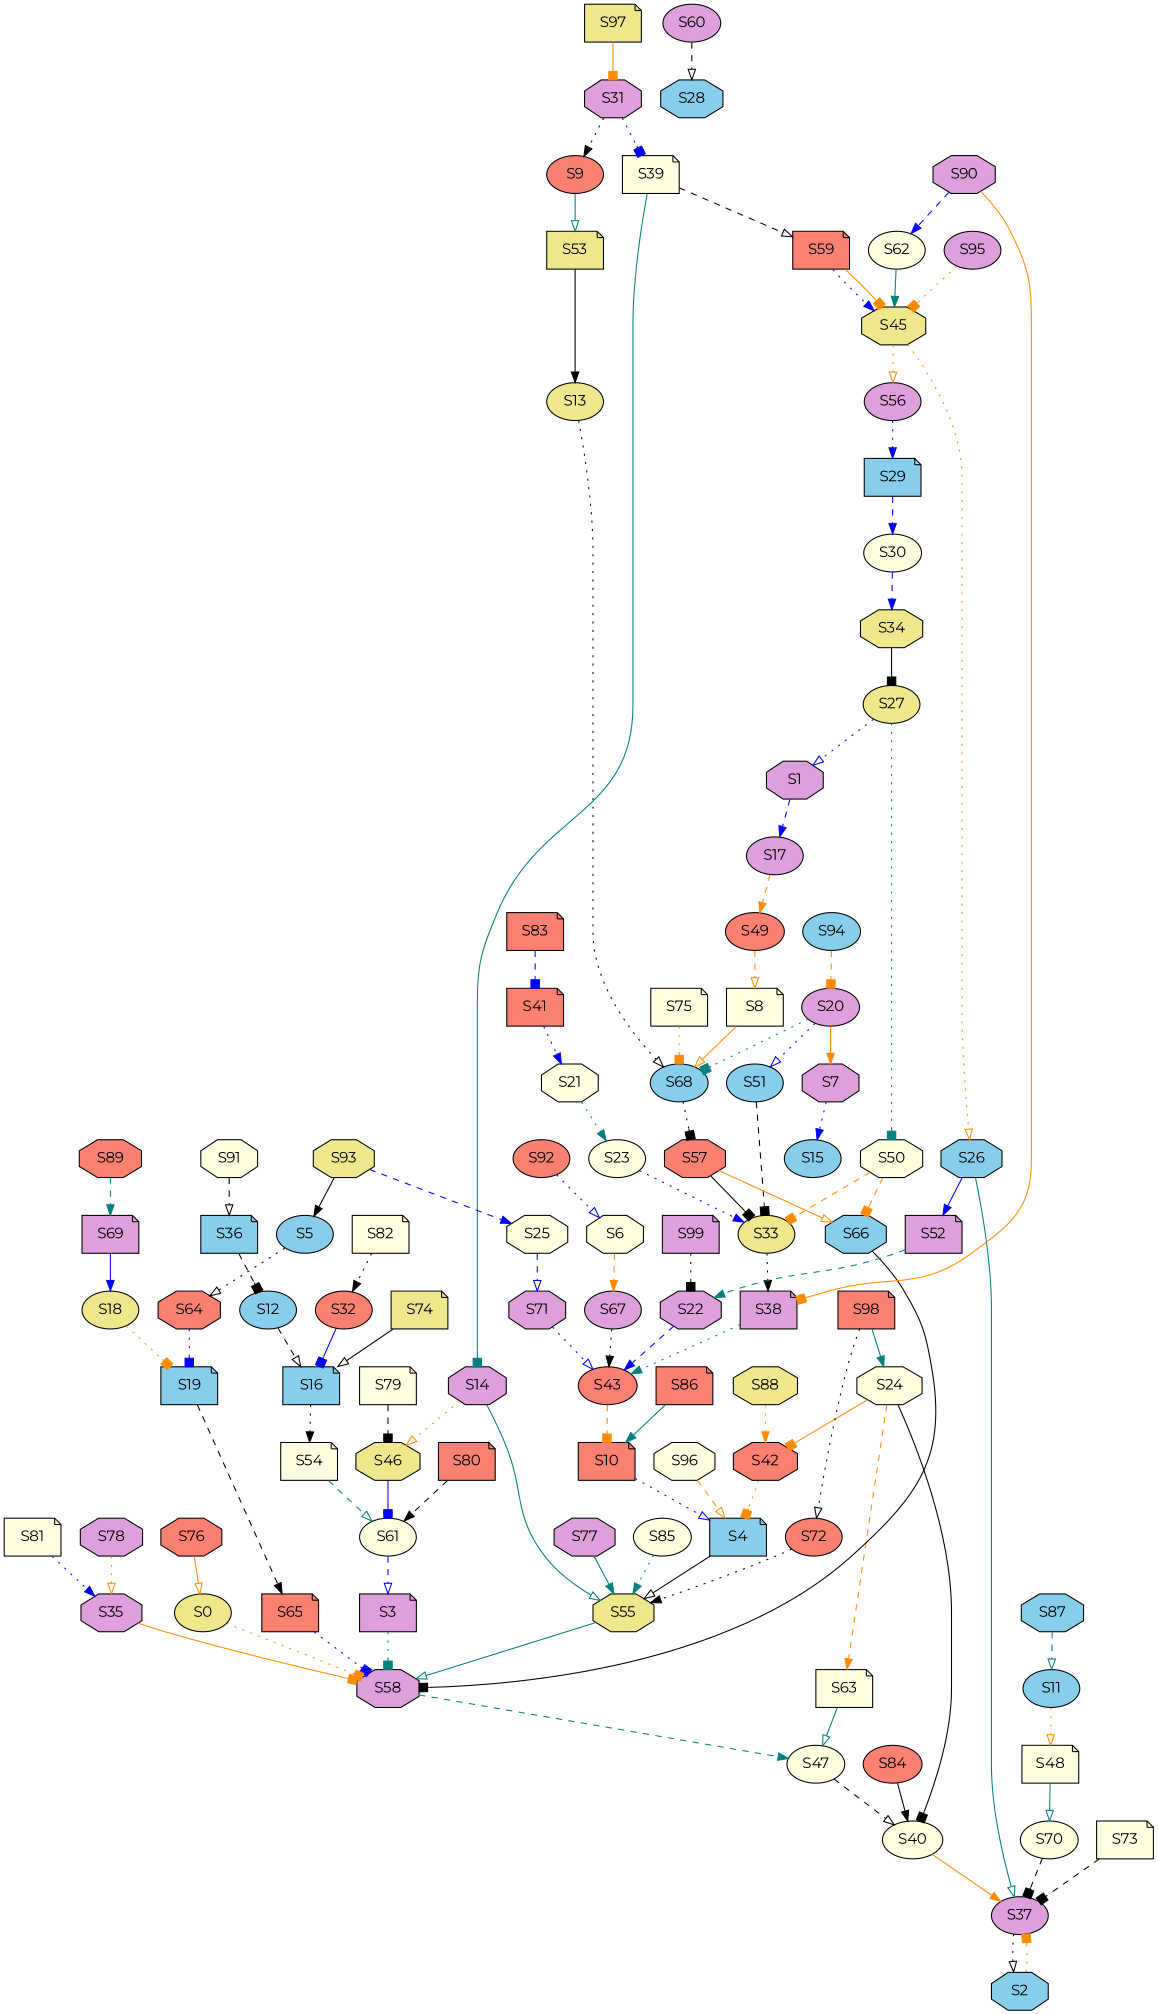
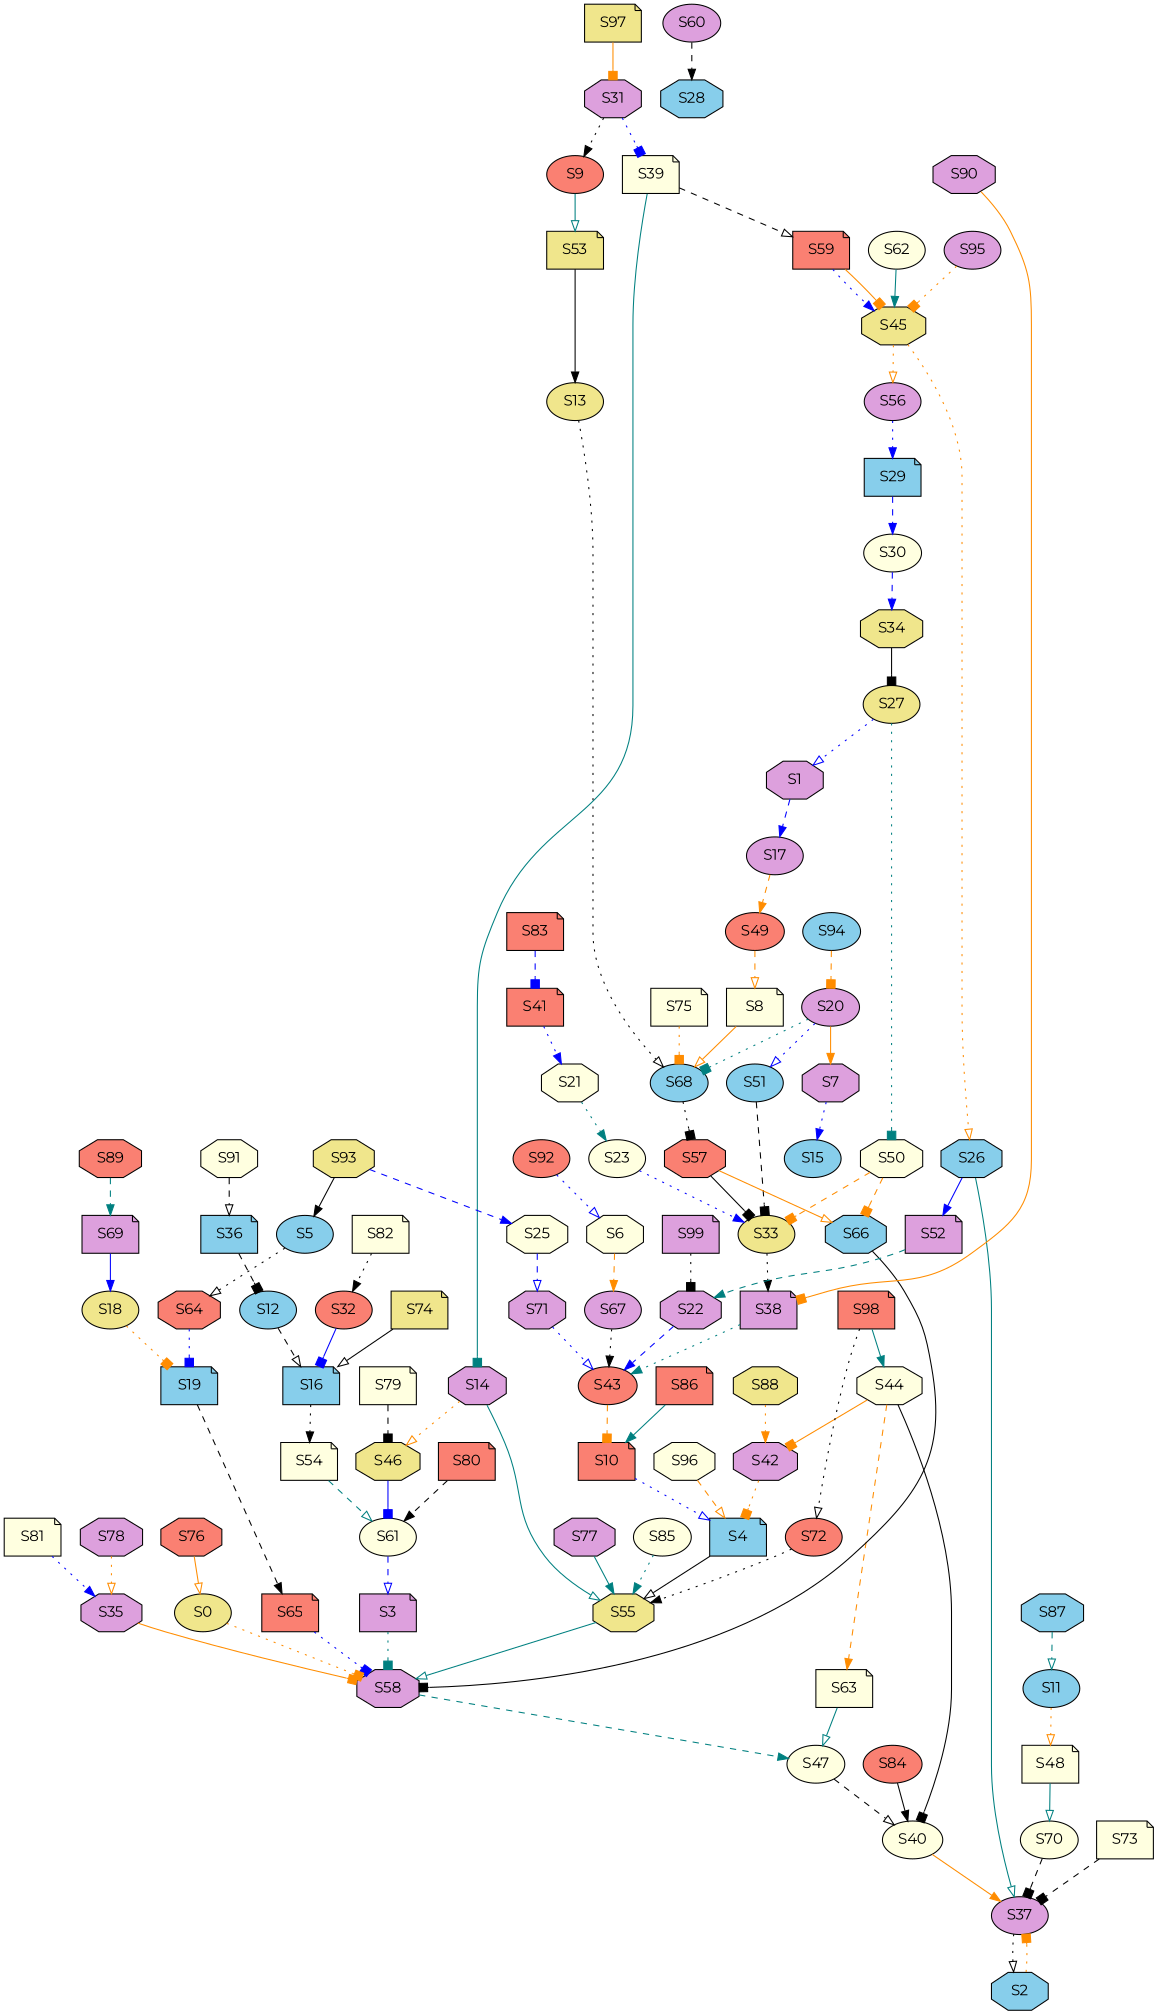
  digraph {
    fontname=Montserrat
    node [color=black fillcolor=lightyellow fontname=Montserrat shape=octagon style=filled]
    edge [arrowhead=normal color=black fontname=Montserrat style=dotted]
    S31 [fillcolor=plum height=0.5 width=0.75]
    S39 [height=0.5 shape=note width=0.75]
    S9 [fillcolor=salmon height=0.5 shape=ellipse width=0.75]
    S14 [fillcolor=plum height=0.5 width=0.75]
    S59 [fillcolor=salmon height=0.5 shape=note width=0.75]
    S53 [fillcolor=khaki height=0.5 shape=note width=0.75]
    S55 [fillcolor=khaki height=0.5 width=0.75]
    S46 [fillcolor=khaki height=0.5 width=0.75]
    S45 [fillcolor=khaki height=0.5 width=0.75]
    S13 [fillcolor=khaki height=0.5 shape=ellipse width=0.75]
    S58 [fillcolor=plum height=0.5 width=0.75]
    S61 [height=0.5 shape=ellipse width=0.75]
    S26 [fillcolor=skyblue height=0.5 width=0.75]
    S56 [fillcolor=plum height=0.5 shape=ellipse width=0.75]
    S68 [fillcolor=skyblue height=0.5 shape=ellipse width=0.75]
    S19 [fillcolor=skyblue height=0.5 shape=note width=0.75]
    S65 [fillcolor=salmon height=0.5 shape=note width=0.75]
    S47 [height=0.5 shape=ellipse width=0.75]
    S40 [height=0.5 shape=ellipse width=0.75]
-   S44 [height=0.5 width=0.75 label=S24]
+   S44 [height=0.5 width=0.75]
    S63 [height=0.5 shape=note width=0.75]
-   S42 [fillcolor=salmon height=0.5 width=0.75]
+   S42 [fillcolor=plum height=0.5 width=0.75]
    S37 [fillcolor=plum height=0.5 shape=ellipse width=0.75]
    S4 [fillcolor=skyblue height=0.5 shape=note width=0.75]
    S2 [fillcolor=skyblue height=0.5 width=0.75]
    S5 [fillcolor=skyblue height=0.5 shape=ellipse width=0.75]
    S64 [fillcolor=salmon height=0.5 width=0.75]
    S94 [fillcolor=skyblue height=0.5 shape=ellipse width=0.75]
    S20 [fillcolor=plum height=0.5 shape=ellipse width=0.75]
    S51 [fillcolor=skyblue height=0.5 shape=ellipse width=0.75]
    S7 [fillcolor=plum height=0.5 width=0.75]
    S57 [fillcolor=salmon height=0.5 width=0.75]
    S33 [fillcolor=khaki height=0.5 shape=ellipse width=0.75]
    S15 [fillcolor=skyblue height=0.5 shape=ellipse width=0.75]
    S66 [fillcolor=skyblue height=0.5 width=0.75]
    S38 [fillcolor=plum height=0.5 shape=note width=0.75]
    S75 [height=0.5 shape=note width=0.75]
    S3 [fillcolor=plum height=0.5 shape=note width=0.75]
    S52 [fillcolor=plum height=0.5 shape=note width=0.75]
    S22 [fillcolor=plum height=0.5 width=0.75]
    S43 [fillcolor=salmon height=0.5 shape=ellipse width=0.75]
    S10 [fillcolor=salmon height=0.5 shape=note width=0.75]
    S77 [fillcolor=plum height=0.5 width=0.75]
    S72 [fillcolor=salmon height=0.5 shape=ellipse width=0.75]
    S50 [height=0.5 width=0.75]
    S70 [height=0.5 shape=ellipse width=0.75]
    S30 [height=0.5 shape=ellipse width=0.75]
    S34 [fillcolor=khaki height=0.5 width=0.75]
    S27 [fillcolor=khaki height=0.5 shape=ellipse width=0.75]
    S1 [fillcolor=plum height=0.5 width=0.75]
    S17 [fillcolor=plum height=0.5 shape=ellipse width=0.75]
    S98 [fillcolor=salmon height=0.5 shape=note width=0.75]
    S49 [fillcolor=salmon height=0.5 shape=ellipse width=0.75]
    S8 [height=0.5 shape=note width=0.75]
    S82 [height=0.5 shape=note width=0.75]
    S32 [fillcolor=salmon height=0.5 shape=ellipse width=0.75]
    S16 [fillcolor=skyblue height=0.5 shape=note width=0.75]
    S54 [height=0.5 shape=note width=0.75]
    S29 [fillcolor=skyblue height=0.5 shape=note width=0.75]
    S73 [height=0.5 shape=note width=0.75]
    S90 [fillcolor=plum height=0.5 width=0.75]
    S62 [height=0.5 shape=ellipse width=0.75]
    S35 [fillcolor=plum height=0.5 width=0.75]
    S28 [fillcolor=skyblue height=0.5 width=0.75]
    S12 [fillcolor=skyblue height=0.5 shape=ellipse width=0.75]
    S93 [fillcolor=khaki height=0.5 width=0.75]
    S25 [height=0.5 width=0.75]
    S71 [fillcolor=plum height=0.5 width=0.75]
    S0 [fillcolor=khaki height=0.5 shape=ellipse width=0.75]
    S85 [height=0.5 shape=ellipse width=0.75]
    S84 [fillcolor=salmon height=0.5 shape=ellipse width=0.75]
    S83 [fillcolor=salmon height=0.5 shape=note width=0.75]
    S41 [fillcolor=salmon height=0.5 shape=note width=0.75]
    S21 [height=0.5 width=0.75]
    S23 [height=0.5 shape=ellipse width=0.75]
    S88 [fillcolor=khaki height=0.5 width=0.75]
    S99 [fillcolor=plum height=0.5 shape=note width=0.75]
    S87 [fillcolor=skyblue height=0.5 width=0.75]
    S11 [fillcolor=skyblue height=0.5 shape=ellipse width=0.75]
    S48 [height=0.5 shape=note width=0.75]
    S92 [fillcolor=salmon height=0.5 shape=ellipse width=0.75]
    S6 [height=0.5 width=0.75]
    S67 [fillcolor=plum height=0.5 shape=ellipse width=0.75]
    S74 [fillcolor=khaki height=0.5 shape=note width=0.75]
    S86 [fillcolor=salmon height=0.5 shape=note width=0.75]
    S78 [fillcolor=plum height=0.5 width=0.75]
    S81 [height=0.5 shape=note width=0.75]
    S96 [height=0.5 width=0.75]
    S69 [fillcolor=plum height=0.5 shape=note width=0.75]
    S18 [fillcolor=khaki height=0.5 shape=ellipse width=0.75]
    S79 [height=0.5 shape=note width=0.75]
    S95 [fillcolor=plum height=0.5 shape=ellipse width=0.75]
    S80 [fillcolor=salmon height=0.5 shape=note width=0.75]
    S89 [fillcolor=salmon height=0.5 width=0.75]
    S76 [fillcolor=salmon height=0.5 width=0.75]
    S60 [fillcolor=plum height=0.5 shape=ellipse width=0.75]
    S91 [height=0.5 width=0.75]
    S36 [fillcolor=skyblue height=0.5 shape=note width=0.75]
    S97 [fillcolor=khaki height=0.5 shape=note width=0.75]
    S31 -> S39 [arrowhead=box color=blue]
    S31 -> S9
    S39 -> S14 [arrowhead=box color=teal style=solid]
    S39 -> S59 [arrowhead=onormal style=dashed]
    S9 -> S53 [arrowhead=onormal color=teal style=solid]
    S14 -> S55 [arrowhead=onormal color=teal style=solid]
    S14 -> S46 [arrowhead=onormal color=darkorange]
    S59 -> S45 [color=blue]
    S59 -> S45 [arrowhead=box color=darkorange style=solid]
    S53 -> S13 [style=solid]
    S55 -> S58 [arrowhead=onormal color=teal style=solid]
    S46 -> S61 [arrowhead=box color=blue style=solid]
    S45 -> S26 [arrowhead=onormal color=darkorange]
    S45 -> S56 [arrowhead=onormal color=darkorange]
    S13 -> S68 [arrowhead=onormal]
    S58 -> S47 [color=teal style=dashed]
    S61 -> S3 [arrowhead=onormal color=blue style=dashed]
    S26 -> S37 [arrowhead=onormal color=teal style=solid]
    S26 -> S52 [color=blue style=solid]
    S56 -> S29 [color=blue]
    S68 -> S57 [arrowhead=box]
    S19 -> S65 [style=dashed]
    S65 -> S58 [arrowhead=box color=blue]
    S47 -> S40 [arrowhead=onormal style=dashed]
    S40 -> S37 [color=darkorange style=solid]
    S44 -> S40 [arrowhead=box style=solid]
    S44 -> S63 [color=darkorange style=dashed]
    S44 -> S42 [arrowhead=box color=darkorange style=solid]
    S63 -> S47 [arrowhead=onormal color=teal style=solid]
    S42 -> S4 [arrowhead=box color=darkorange]
    S37 -> S2 [arrowhead=onormal]
    S4 -> S55 [arrowhead=onormal style=solid]
    S2 -> S37 [arrowhead=box color=darkorange]
    S5 -> S64 [arrowhead=onormal]
    S64 -> S19 [arrowhead=box color=blue]
    S94 -> S20 [arrowhead=box color=darkorange style=dashed]
    S20 -> S68 [arrowhead=box color=teal]
    S20 -> S51 [arrowhead=onormal color=blue]
    S20 -> S7 [color=darkorange style=solid]
    S51 -> S33 [arrowhead=box style=dashed]
    S7 -> S15 [color=blue]
    S57 -> S33 [arrowhead=box style=solid]
    S57 -> S66 [arrowhead=onormal color=darkorange style=solid]
    S33 -> S38
    S66 -> S58 [arrowhead=box style=solid]
    S38 -> S43 [color=teal]
    S75 -> S68 [arrowhead=box color=darkorange]
    S3 -> S58 [arrowhead=box color=teal]
    S52 -> S22 [color=teal style=dashed]
    S22 -> S43 [color=blue style=dashed]
    S43 -> S10 [arrowhead=box color=darkorange style=dashed]
    S10 -> S4 [arrowhead=onormal color=blue]
    S77 -> S55 [color=teal style=solid]
    S72 -> S55
    S50 -> S33 [arrowhead=box color=darkorange style=dashed]
    S50 -> S66 [arrowhead=box color=darkorange style=dashed]
    S70 -> S37 [arrowhead=box style=dashed]
    S30 -> S34 [color=blue style=dashed]
    S34 -> S27 [arrowhead=box style=solid]
    S27 -> S50 [arrowhead=box color=teal]
    S27 -> S1 [arrowhead=onormal color=blue]
    S1 -> S17 [color=blue style=dashed]
    S17 -> S49 [color=darkorange style=dashed]
    S98 -> S44 [color=teal style=solid]
    S98 -> S72 [arrowhead=onormal]
    S49 -> S8 [arrowhead=onormal color=darkorange style=dashed]
    S8 -> S68 [arrowhead=onormal color=darkorange style=solid]
    S82 -> S32
    S32 -> S16 [arrowhead=box color=blue style=solid]
    S16 -> S54
    S54 -> S61 [arrowhead=onormal color=teal style=dashed]
    S29 -> S30 [color=blue style=dashed]
    S73 -> S37 [arrowhead=box style=dashed]
    S90 -> S38 [arrowhead=box color=darkorange style=solid]
-   S90 -> S62 [color=blue style=dashed]
    S62 -> S45 [color=teal style=solid]
    S35 -> S58 [arrowhead=box color=darkorange style=solid]
    S12 -> S16 [arrowhead=onormal style=dashed]
    S93 -> S5 [style=solid]
    S93 -> S25 [color=blue style=dashed]
    S25 -> S71 [arrowhead=onormal color=blue style=dashed]
    S71 -> S43 [arrowhead=onormal color=blue]
    S0 -> S58 [arrowhead=box color=darkorange]
    S85 -> S55 [color=teal]
    S84 -> S40 [style=solid]
    S83 -> S41 [arrowhead=box color=blue style=dashed]
    S41 -> S21 [color=blue]
    S21 -> S23 [color=teal]
    S23 -> S33 [color=blue]
    S88 -> S42 [color=darkorange]
    S99 -> S22 [arrowhead=box]
    S87 -> S11 [arrowhead=onormal color=teal style=dashed]
    S11 -> S48 [arrowhead=onormal color=darkorange]
    S48 -> S70 [arrowhead=onormal color=teal style=solid]
    S92 -> S6 [arrowhead=onormal color=blue]
    S6 -> S67 [color=darkorange style=dashed]
    S67 -> S43
    S74 -> S16 [arrowhead=onormal style=solid]
    S86 -> S10 [color=teal style=solid]
    S78 -> S35 [arrowhead=onormal color=darkorange]
    S81 -> S35 [color=blue]
    S96 -> S4 [arrowhead=onormal color=darkorange style=dashed]
    S69 -> S18 [color=blue style=solid]
    S18 -> S19 [arrowhead=box color=darkorange]
    S79 -> S46 [arrowhead=box style=dashed]
    S95 -> S45 [arrowhead=box color=darkorange]
    S80 -> S61 [style=dashed]
    S89 -> S69 [color=teal style=dashed]
    S76 -> S0 [arrowhead=onormal color=darkorange style=solid]
-   S60 -> S28 [arrowhead=onormal style=dashed]
+   S60 -> S28 [style=dashed]
    S91 -> S36 [arrowhead=onormal style=dashed]
    S36 -> S12 [arrowhead=box style=dashed]
    S97 -> S31 [arrowhead=box color=darkorange style=solid]
  }
